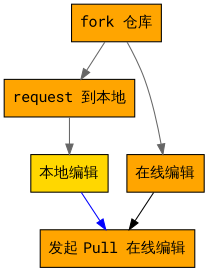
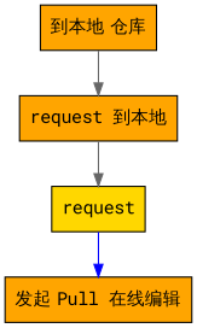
  digraph {
    fontname="Roboto Mono"
    node [fillcolor=orange fontname="Roboto Mono" shape=rectangle style=filled]
    edge [color=gray40 fontname="Roboto Mono"]
-   n1 [label="fork 仓库"]
+   n1 [label="到本地 仓库"]
    n2 [label="request 到本地"]
-   n3 [label="在线编辑"]
-   n4 [fillcolor=gold label="本地编辑"]
+   n4 [fillcolor=gold label=request]
    n5 [label="发起 Pull 在线编辑"]
    n1 -> n2
-   n1 -> n3
    n2 -> n4
-   n3 -> n5 [color=black]
    n4 -> n5 [color=blue]
  }
